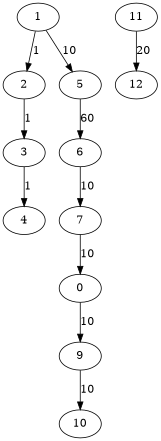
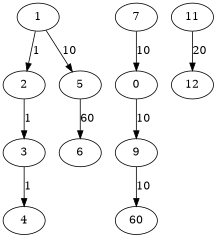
  digraph {
    edge [color=black]
    1
    2
    5
    3
    6
    4
    7
    n8 [label=0]
    9
-   10
+   10 [label=60]
    11
    12
    1 -> 2 [label=1]
    1 -> 5 [label=10]
    2 -> 3 [label=1]
    5 -> 6 [label=60]
    3 -> 4 [label=1]
-   6 -> 7 [label=10]
    7 -> n8 [label=10]
    n8 -> 9 [label=10]
    9 -> 10 [label=10]
    11 -> 12 [label=20]
  }
